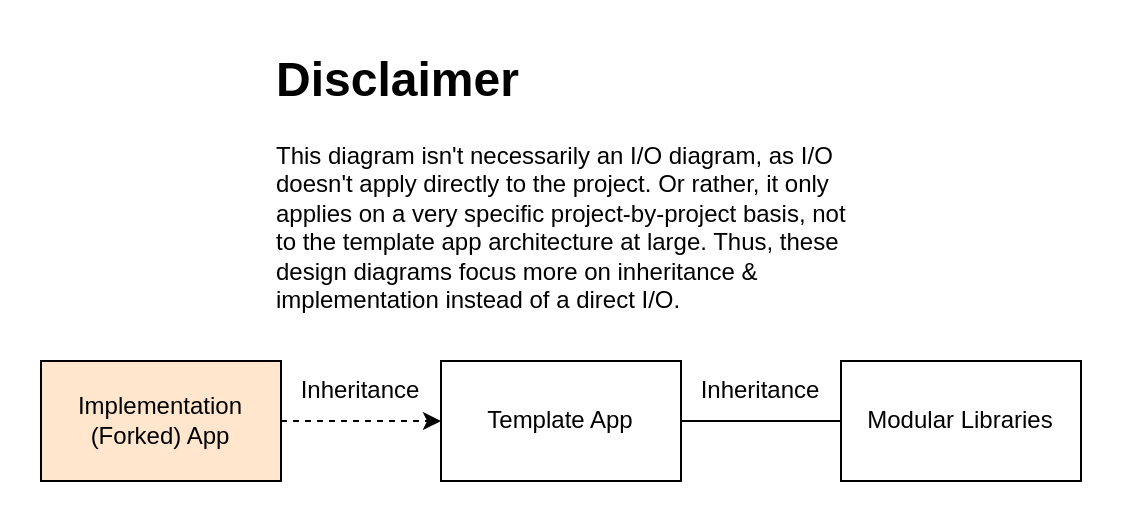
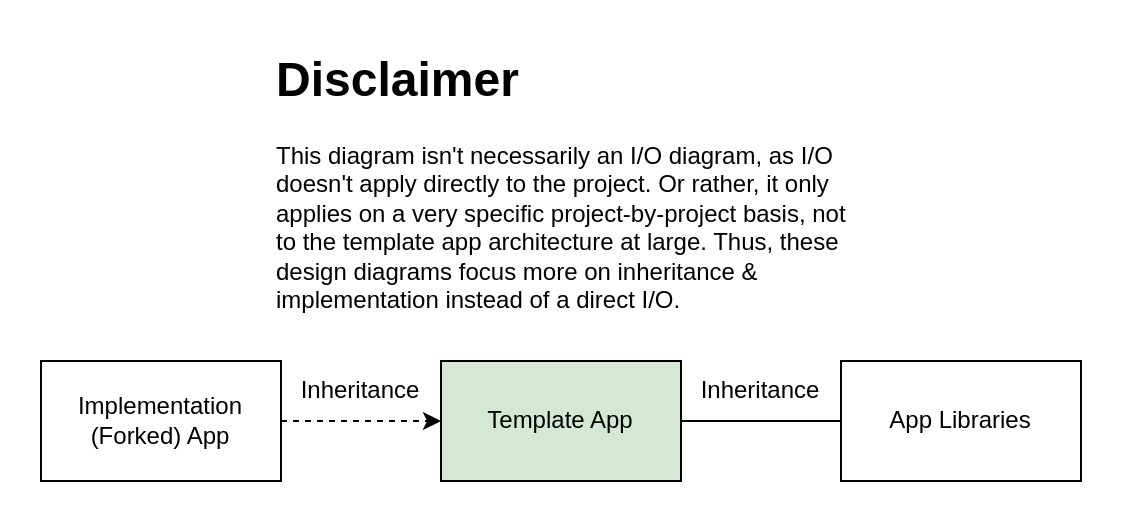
  <mxCell id="0" />
  <mxCell id="1" parent="0" />
  <mxCell id="2" value="" style="group" vertex="1" connectable="0" parent="1"><mxGeometry x="20" y="20" width="520" height="220" as="geometry" /></mxCell>
- <mxCell id="3" value="Template App" style="rounded=0;whiteSpace=wrap;html=1;" vertex="1" parent="2"><mxGeometry x="200" y="160" width="120" height="60" as="geometry" /></mxCell>
+ <mxCell id="3" value="Template App" style="rounded=0;whiteSpace=wrap;html=1;fillColor=#d5e8d4;" vertex="1" parent="2"><mxGeometry x="200" y="160" width="120" height="60" as="geometry" /></mxCell>
  <mxCell id="4" value="" style="edgeStyle=orthogonalEdgeStyle;rounded=0;orthogonalLoop=1;jettySize=auto;html=1;dashed=1;" edge="1" parent="2" source="5" target="3"><mxGeometry relative="1" as="geometry" /></mxCell>
- <mxCell id="5" value="Implementation (Forked) App" style="rounded=0;whiteSpace=wrap;html=1;fillColor=#ffe6cc;" vertex="1" parent="2"><mxGeometry y="160" width="120" height="60" as="geometry" /></mxCell>
- <mxCell id="6" value="Modular Libraries" style="rounded=0;whiteSpace=wrap;html=1;" vertex="1" parent="2"><mxGeometry x="400" y="160" width="120" height="60" as="geometry" /></mxCell>
+ <mxCell id="5" value="Implementation (Forked) App" style="rounded=0;whiteSpace=wrap;html=1;" vertex="1" parent="2"><mxGeometry y="160" width="120" height="60" as="geometry" /></mxCell>
+ <mxCell id="6" value="App Libraries" style="rounded=0;whiteSpace=wrap;html=1;" vertex="1" parent="2"><mxGeometry x="400" y="160" width="120" height="60" as="geometry" /></mxCell>
  <mxCell id="7" value="" style="edgeStyle=orthogonalEdgeStyle;rounded=0;orthogonalLoop=1;jettySize=auto;html=1;endArrow=none;" edge="1" parent="2" source="3" target="6"><mxGeometry relative="1" as="geometry" /></mxCell>
  <mxCell id="8" value="Inheritance" style="text;html=1;strokeColor=none;fillColor=none;align=center;verticalAlign=middle;whiteSpace=wrap;rounded=0;" vertex="1" parent="2"><mxGeometry x="130" y="160" width="60" height="30" as="geometry" /></mxCell>
  <mxCell id="9" value="Inheritance" style="text;html=1;strokeColor=none;fillColor=none;align=center;verticalAlign=middle;whiteSpace=wrap;rounded=0;" vertex="1" parent="2"><mxGeometry x="330" y="160" width="60" height="30" as="geometry" /></mxCell>
  <mxCell id="10" value="&lt;h1&gt;Disclaimer&lt;/h1&gt;&lt;p&gt;This diagram isn't necessarily an I/O diagram, as I/O doesn't apply directly to the project. Or rather, it only applies on a very specific project-by-project basis, not to the template app architecture at large. Thus, these design diagrams focus more on inheritance &amp;amp; implementation instead of a direct I/O.&lt;/p&gt;" style="text;html=1;strokeColor=none;fillColor=none;spacing=5;spacingTop=-20;whiteSpace=wrap;overflow=hidden;rounded=0;" vertex="1" parent="2"><mxGeometry x="112.5" width="295" height="140" as="geometry" /></mxCell>
